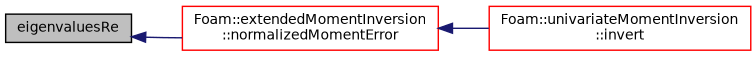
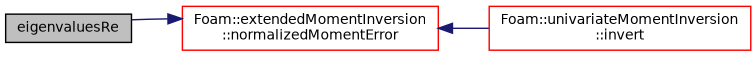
  digraph {
    rankdir=LR
    node [color=red fontname=Helvetica fontsize=10 shape=record]
    edge [color=midnightblue dir=back fontname=Helvetica fontsize=10 labelfontname=Helvetica labelfontsize=10 style=solid]
    n1 [color=black fillcolor=grey75 fontcolor=black height=0.2 label=eigenvaluesRe style=filled width=0.4]
    n2 [height=0.2 label="Foam::extendedMomentInversion\l::normalizedMomentError" width=0.4]
    n3 [height=0.2 label="Foam::univariateMomentInversion\l::invert" width=0.4]
-   n1 -> n2
+   n2 -> n1
    n2 -> n3
  }
